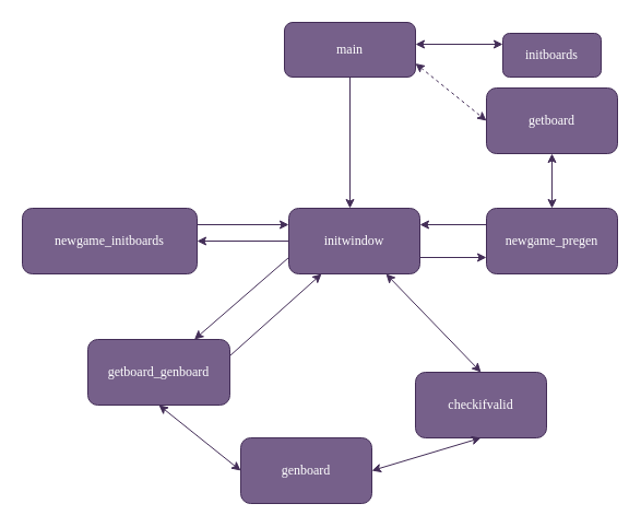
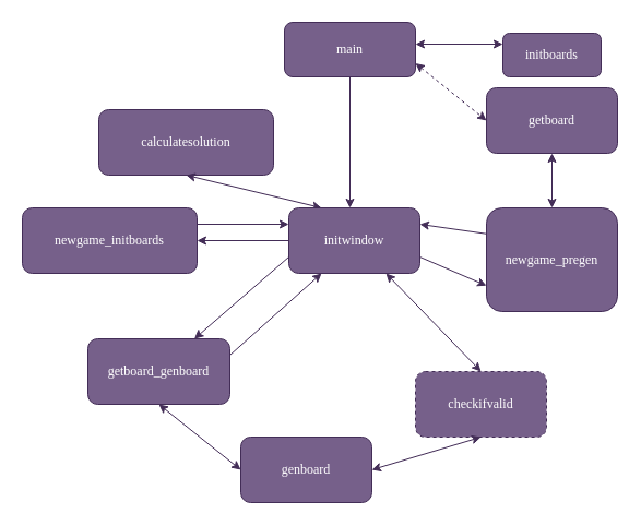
  <mxCell id="0" />
  <mxCell id="1" parent="0" />
  <mxCell id="2" value="main" style="rounded=1;whiteSpace=wrap;html=1;fontSize=12;glass=0;strokeWidth=1;shadow=0;fillColor=#76608a;strokeColor=#432D57;fontFamily=Lucida Console;fontColor=#ffffff;" parent="1" vertex="1"><mxGeometry x="260" y="20" width="120" height="50" as="geometry" /></mxCell>
  <mxCell id="3" value="" style="endArrow=classic;startArrow=classic;html=1;rounded=0;fillColor=#76608a;strokeColor=#432D57;fontFamily=Lucida Console;" parent="1" edge="1"><mxGeometry width="50" height="50" relative="1" as="geometry"><mxPoint x="380" y="40" as="sourcePoint" /><mxPoint x="460" y="40" as="targetPoint" /></mxGeometry></mxCell>
  <mxCell id="4" value="initboards" style="rounded=1;whiteSpace=wrap;html=1;fillColor=#76608a;strokeColor=#432D57;fontFamily=Lucida Console;fontColor=#ffffff;" parent="1" vertex="1"><mxGeometry x="460" y="30" width="90" height="40" as="geometry" /></mxCell>
  <mxCell id="5" value="" style="endArrow=classic;startArrow=classic;html=1;rounded=0;exitX=1;exitY=0.75;exitDx=0;exitDy=0;entryX=0;entryY=0.5;entryDx=0;entryDy=0;fillColor=#76608a;strokeColor=#432D57;fontFamily=Lucida Console;dashed=1;" parent="1" source="2" target="6" edge="1"><mxGeometry width="50" height="50" relative="1" as="geometry"><mxPoint x="390" y="230" as="sourcePoint" /><mxPoint x="460" y="230" as="targetPoint" /></mxGeometry></mxCell>
  <mxCell id="6" value="getboard" style="rounded=1;whiteSpace=wrap;html=1;fillColor=#76608a;strokeColor=#432D57;fontFamily=Lucida Console;fontColor=#ffffff;" parent="1" vertex="1"><mxGeometry x="445" y="80" width="120" height="60" as="geometry" /></mxCell>
  <mxCell id="7" value="" style="endArrow=classic;html=1;rounded=0;exitX=0.5;exitY=1;exitDx=0;exitDy=0;fillColor=#76608a;strokeColor=#432D57;fontFamily=Lucida Console;" parent="1" source="2" edge="1"><mxGeometry width="50" height="50" relative="1" as="geometry"><mxPoint x="390" y="130" as="sourcePoint" /><mxPoint x="320" y="190" as="targetPoint" /></mxGeometry></mxCell>
  <mxCell id="8" value="" style="endArrow=classic;startArrow=classic;html=1;rounded=0;exitX=0.5;exitY=0;exitDx=0;exitDy=0;fillColor=#76608a;strokeColor=#432D57;fontFamily=Lucida Console;" parent="1" source="25" edge="1"><mxGeometry width="50" height="50" relative="1" as="geometry"><mxPoint x="370" y="350" as="sourcePoint" /><mxPoint x="319" y="250" as="targetPoint" /></mxGeometry></mxCell>
- <mxCell id="9" value="checkifvalid" style="rounded=1;whiteSpace=wrap;html=1;fillColor=#76608a;strokeColor=#432D57;fontFamily=Lucida Console;fontColor=#ffffff;" parent="1" vertex="1"><mxGeometry x="380" y="340" width="120" height="60" as="geometry" /></mxCell>
- <mxCell id="10" value="newgame_pregen" style="rounded=1;whiteSpace=wrap;html=1;fillColor=#76608a;strokeColor=#432D57;fontFamily=Lucida Console;fontColor=#ffffff;" parent="1" vertex="1"><mxGeometry x="445" y="190" width="120" height="60" as="geometry" /></mxCell>
+ <mxCell id="9" value="checkifvalid" style="rounded=1;whiteSpace=wrap;html=1;fillColor=#76608a;strokeColor=#432D57;fontFamily=Lucida Console;fontColor=#ffffff;dashed=1;" parent="1" vertex="1"><mxGeometry x="380" y="340" width="120" height="60" as="geometry" /></mxCell>
+ <mxCell id="10" value="newgame_pregen" style="rounded=1;whiteSpace=wrap;html=1;fillColor=#76608a;strokeColor=#432D57;fontFamily=Lucida Console;fontColor=#ffffff;" parent="1" vertex="1"><mxGeometry x="445" y="190" width="120" height="95" as="geometry" /></mxCell>
  <mxCell id="11" value="newgame_initboards" style="rounded=1;whiteSpace=wrap;html=1;fillColor=#76608a;strokeColor=#432D57;fontFamily=Lucida Console;fontColor=#ffffff;" parent="1" vertex="1"><mxGeometry x="20" y="190" width="160" height="60" as="geometry" /></mxCell>
  <mxCell id="12" value="getboard_genboard" style="rounded=1;whiteSpace=wrap;html=1;fillColor=#76608a;strokeColor=#432D57;fontFamily=Lucida Console;fontColor=#ffffff;" parent="1" vertex="1"><mxGeometry x="80" y="310" width="130" height="60" as="geometry" /></mxCell>
  <mxCell id="13" value="genboard" style="rounded=1;whiteSpace=wrap;html=1;fillColor=#76608a;strokeColor=#432D57;fontFamily=Lucida Console;fontColor=#ffffff;" parent="1" vertex="1"><mxGeometry x="220" y="400" width="120" height="60" as="geometry" /></mxCell>
+ <mxCell id="14" value="calculatesolution" style="rounded=1;whiteSpace=wrap;html=1;fillColor=#76608a;strokeColor=#432D57;fontFamily=Lucida Console;fontColor=#ffffff;" parent="1" vertex="1"><mxGeometry x="90" y="100" width="160" height="60" as="geometry" /></mxCell>
  <mxCell id="15" value="" style="endArrow=classic;startArrow=classic;html=1;rounded=0;entryX=0.5;entryY=1;entryDx=0;entryDy=0;fillColor=#76608a;strokeColor=#432D57;exitX=1;exitY=0.5;exitDx=0;exitDy=0;fontFamily=Lucida Console;" parent="1" source="13" target="9" edge="1"><mxGeometry width="50" height="50" relative="1" as="geometry"><mxPoint x="270" y="470" as="sourcePoint" /><mxPoint x="320" y="420" as="targetPoint" /></mxGeometry></mxCell>
  <mxCell id="16" value="" style="endArrow=classic;startArrow=classic;html=1;rounded=0;exitX=0;exitY=0.5;exitDx=0;exitDy=0;entryX=0.5;entryY=1;entryDx=0;entryDy=0;fillColor=#76608a;strokeColor=#432D57;fontFamily=Lucida Console;fontSize=11;" parent="1" source="13" target="12" edge="1"><mxGeometry width="50" height="50" relative="1" as="geometry"><mxPoint x="130" y="440" as="sourcePoint" /><mxPoint x="180" y="390" as="targetPoint" /></mxGeometry></mxCell>
  <mxCell id="17" value="" style="endArrow=classic;html=1;rounded=0;entryX=0.25;entryY=1;entryDx=0;entryDy=0;exitX=1;exitY=0.25;exitDx=0;exitDy=0;fillColor=#76608a;strokeColor=#432D57;fontFamily=Lucida Console;" parent="1" source="12" target="25" edge="1"><mxGeometry width="50" height="50" relative="1" as="geometry"><mxPoint x="210" y="330" as="sourcePoint" /><mxPoint x="250" y="290" as="targetPoint" /></mxGeometry></mxCell>
  <mxCell id="18" value="" style="endArrow=classic;html=1;rounded=0;exitX=0;exitY=0.75;exitDx=0;exitDy=0;entryX=0.75;entryY=0;entryDx=0;entryDy=0;fillColor=#76608a;strokeColor=#432D57;fontFamily=Lucida Console;" parent="1" source="25" target="12" edge="1"><mxGeometry width="50" height="50" relative="1" as="geometry"><mxPoint x="200" y="340" as="sourcePoint" /><mxPoint x="250" y="290" as="targetPoint" /></mxGeometry></mxCell>
+ <mxCell id="19" value="" style="endArrow=classic;startArrow=classic;html=1;rounded=0;entryX=0.25;entryY=0;entryDx=0;entryDy=0;fillColor=#76608a;strokeColor=#432D57;exitX=0.5;exitY=1;exitDx=0;exitDy=0;fontFamily=Lucida Console;" parent="1" source="14" target="25" edge="1"><mxGeometry width="50" height="50" relative="1" as="geometry"><mxPoint x="240" y="140" as="sourcePoint" /><mxPoint x="290" y="120" as="targetPoint" /></mxGeometry></mxCell>
  <mxCell id="20" value="" style="endArrow=classic;html=1;rounded=0;entryX=0;entryY=0.75;entryDx=0;entryDy=0;exitX=1;exitY=0.75;exitDx=0;exitDy=0;fillColor=#76608a;strokeColor=#432D57;fontFamily=Lucida Console;" parent="1" source="25" target="10" edge="1"><mxGeometry width="50" height="50" relative="1" as="geometry"><mxPoint x="370" y="290" as="sourcePoint" /><mxPoint x="420" y="240" as="targetPoint" /></mxGeometry></mxCell>
  <mxCell id="21" value="" style="endArrow=classic;html=1;rounded=0;exitX=0;exitY=0.25;exitDx=0;exitDy=0;entryX=1;entryY=0.25;entryDx=0;entryDy=0;fillColor=#76608a;strokeColor=#432D57;fontFamily=Lucida Console;" parent="1" source="10" target="25" edge="1"><mxGeometry width="50" height="50" relative="1" as="geometry"><mxPoint x="450" y="250" as="sourcePoint" /><mxPoint x="500" y="200" as="targetPoint" /></mxGeometry></mxCell>
  <mxCell id="22" value="" style="endArrow=classic;html=1;rounded=0;entryX=1;entryY=0.5;entryDx=0;entryDy=0;fillColor=#76608a;strokeColor=#432D57;exitX=0;exitY=0.5;exitDx=0;exitDy=0;fontFamily=Lucida Console;" parent="1" source="25" target="11" edge="1"><mxGeometry width="50" height="50" relative="1" as="geometry"><mxPoint x="260" y="230" as="sourcePoint" /><mxPoint x="270" y="190" as="targetPoint" /></mxGeometry></mxCell>
  <mxCell id="23" value="" style="endArrow=classic;html=1;rounded=0;entryX=0;entryY=0.25;entryDx=0;entryDy=0;fillColor=#76608a;strokeColor=#432D57;exitX=1;exitY=0.25;exitDx=0;exitDy=0;fontFamily=Lucida Console;" parent="1" source="11" target="25" edge="1"><mxGeometry width="50" height="50" relative="1" as="geometry"><mxPoint x="100" y="220" as="sourcePoint" /><mxPoint x="150" y="170" as="targetPoint" /></mxGeometry></mxCell>
  <mxCell id="24" value="" style="endArrow=classic;startArrow=classic;html=1;rounded=0;exitX=0.5;exitY=0;exitDx=0;exitDy=0;fillColor=#76608a;strokeColor=#432D57;fontFamily=Lucida Console;" parent="1" source="9" target="25" edge="1"><mxGeometry width="50" height="50" relative="1" as="geometry"><mxPoint x="440" y="340" as="sourcePoint" /><mxPoint x="319" y="250" as="targetPoint" /></mxGeometry></mxCell>
  <mxCell id="25" value="initwindow" style="rounded=1;whiteSpace=wrap;html=1;fillColor=#76608a;strokeColor=#432D57;fontFamily=Lucida Console;fontColor=#ffffff;" parent="1" vertex="1"><mxGeometry x="264" y="190" width="120" height="60" as="geometry" /></mxCell>
  <mxCell id="26" value="" style="endArrow=classic;startArrow=classic;html=1;rounded=0;entryX=0.5;entryY=1;entryDx=0;entryDy=0;exitX=0.5;exitY=0;exitDx=0;exitDy=0;strokeColor=light-dark(#432d57, #ededed);" edge="1" parent="1" source="10" target="6"><mxGeometry width="50" height="50" relative="1" as="geometry"><mxPoint x="300" y="370" as="sourcePoint" /><mxPoint x="350" y="320" as="targetPoint" /></mxGeometry></mxCell>
